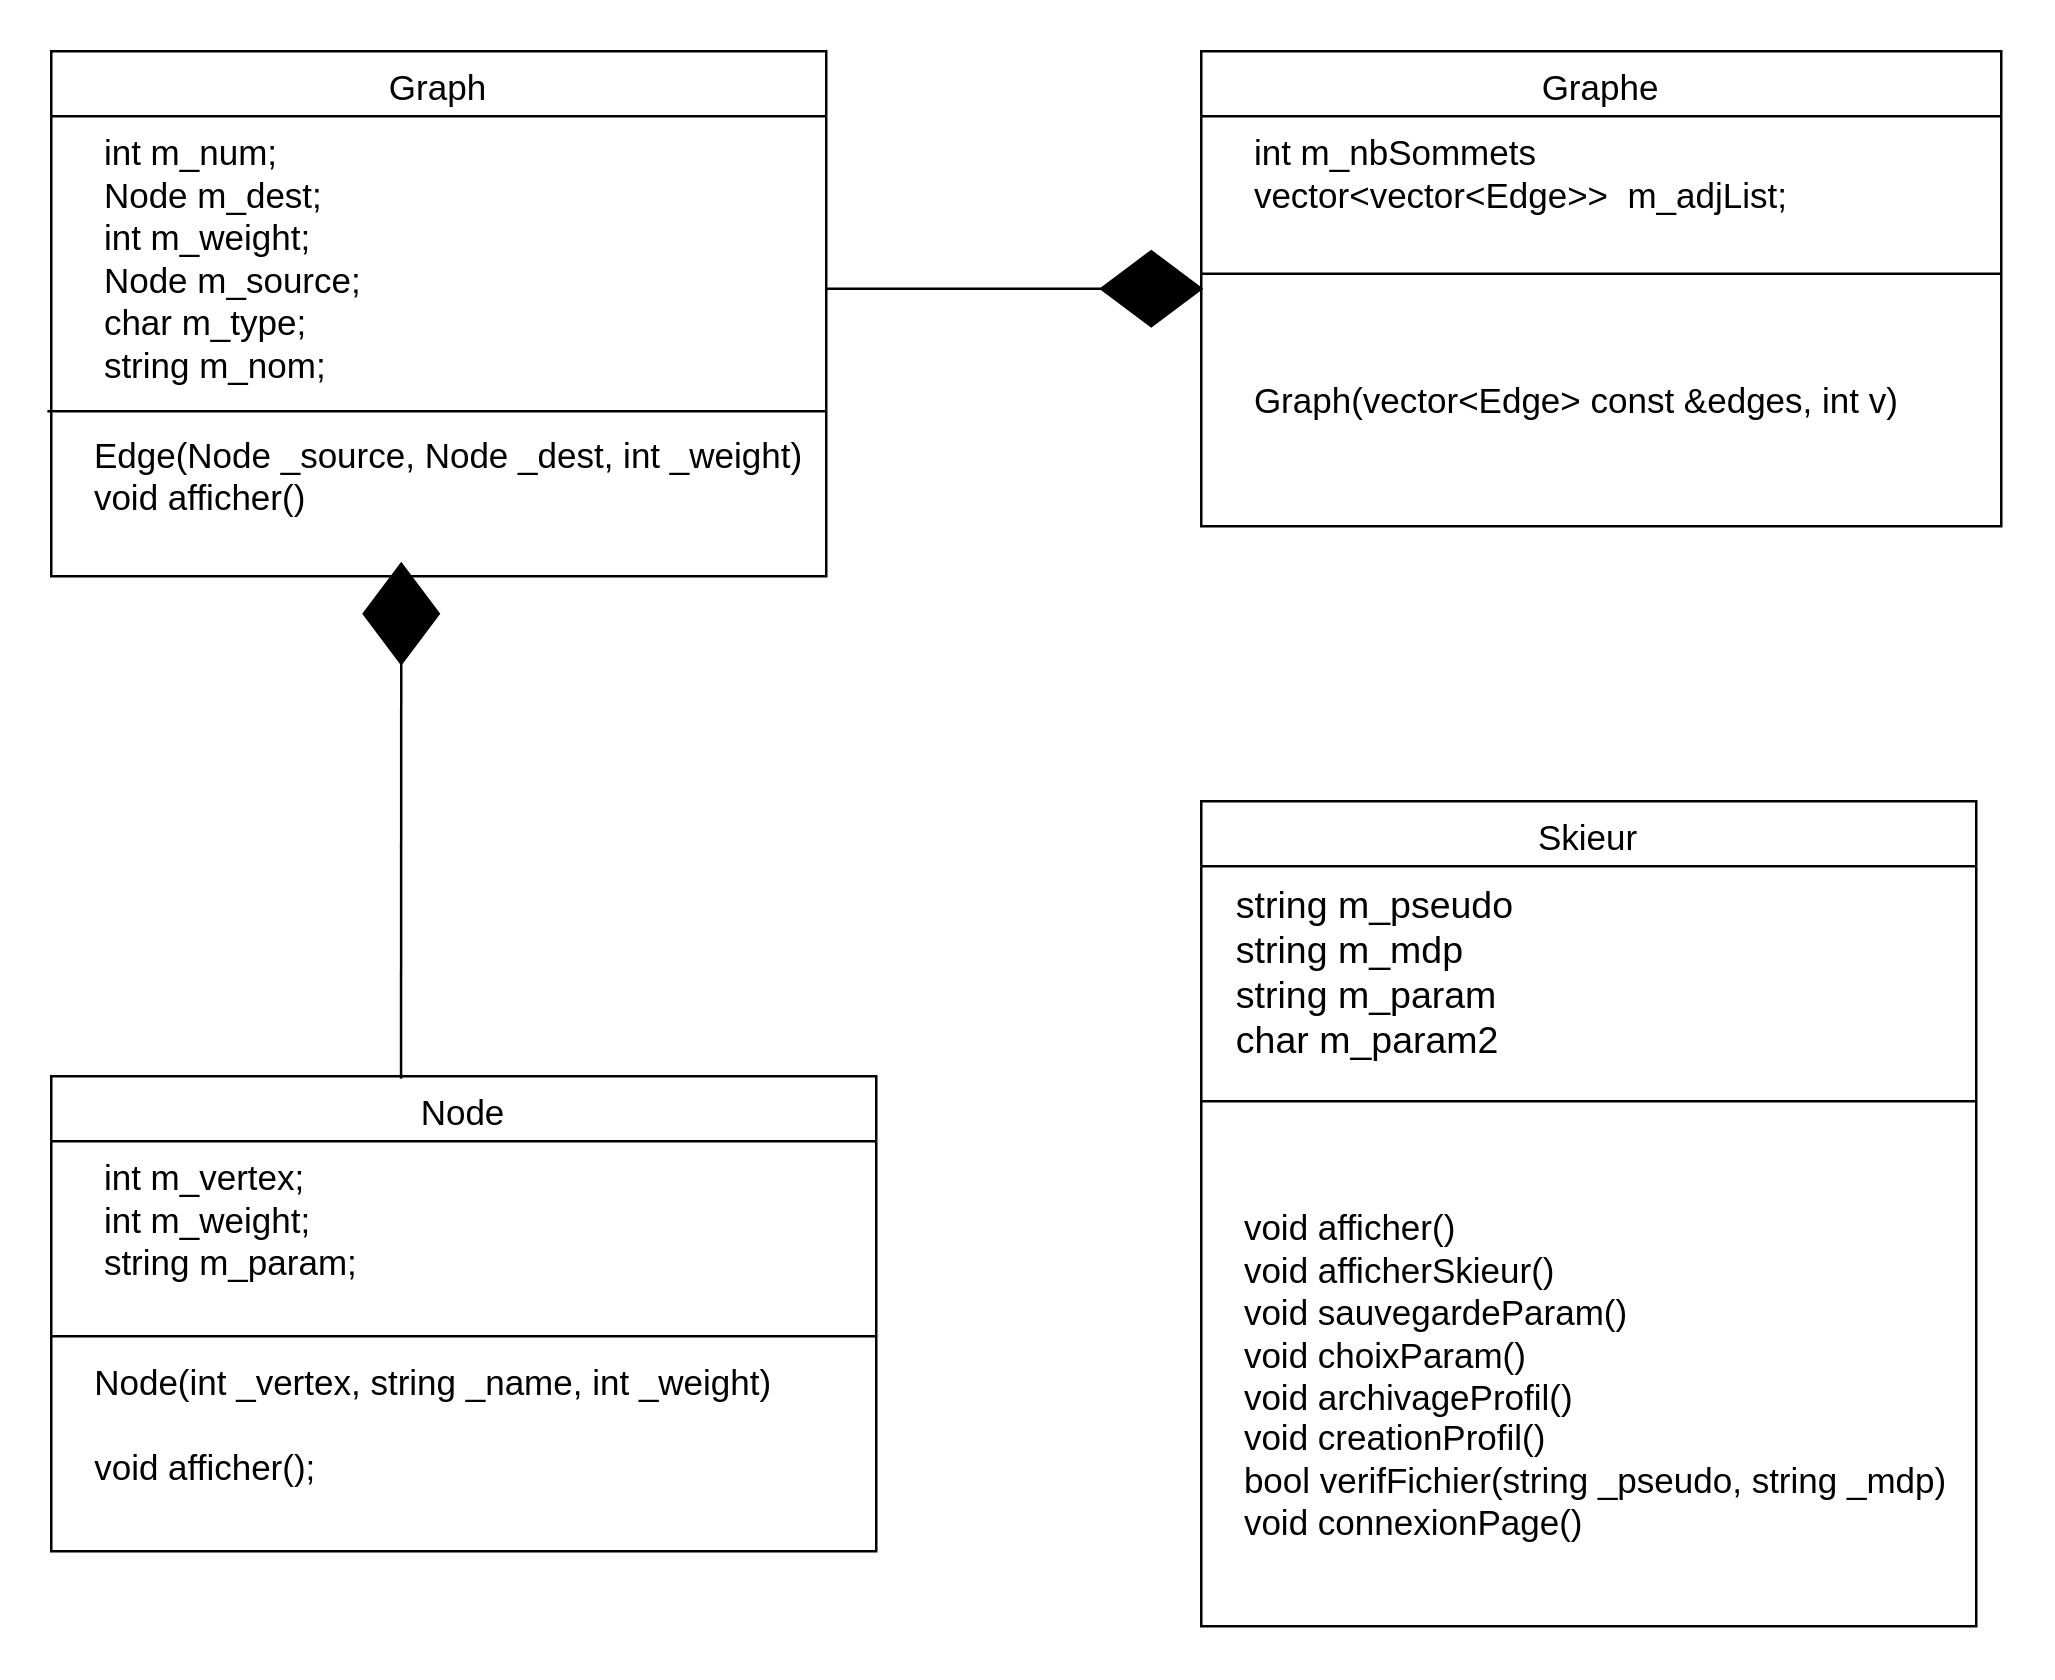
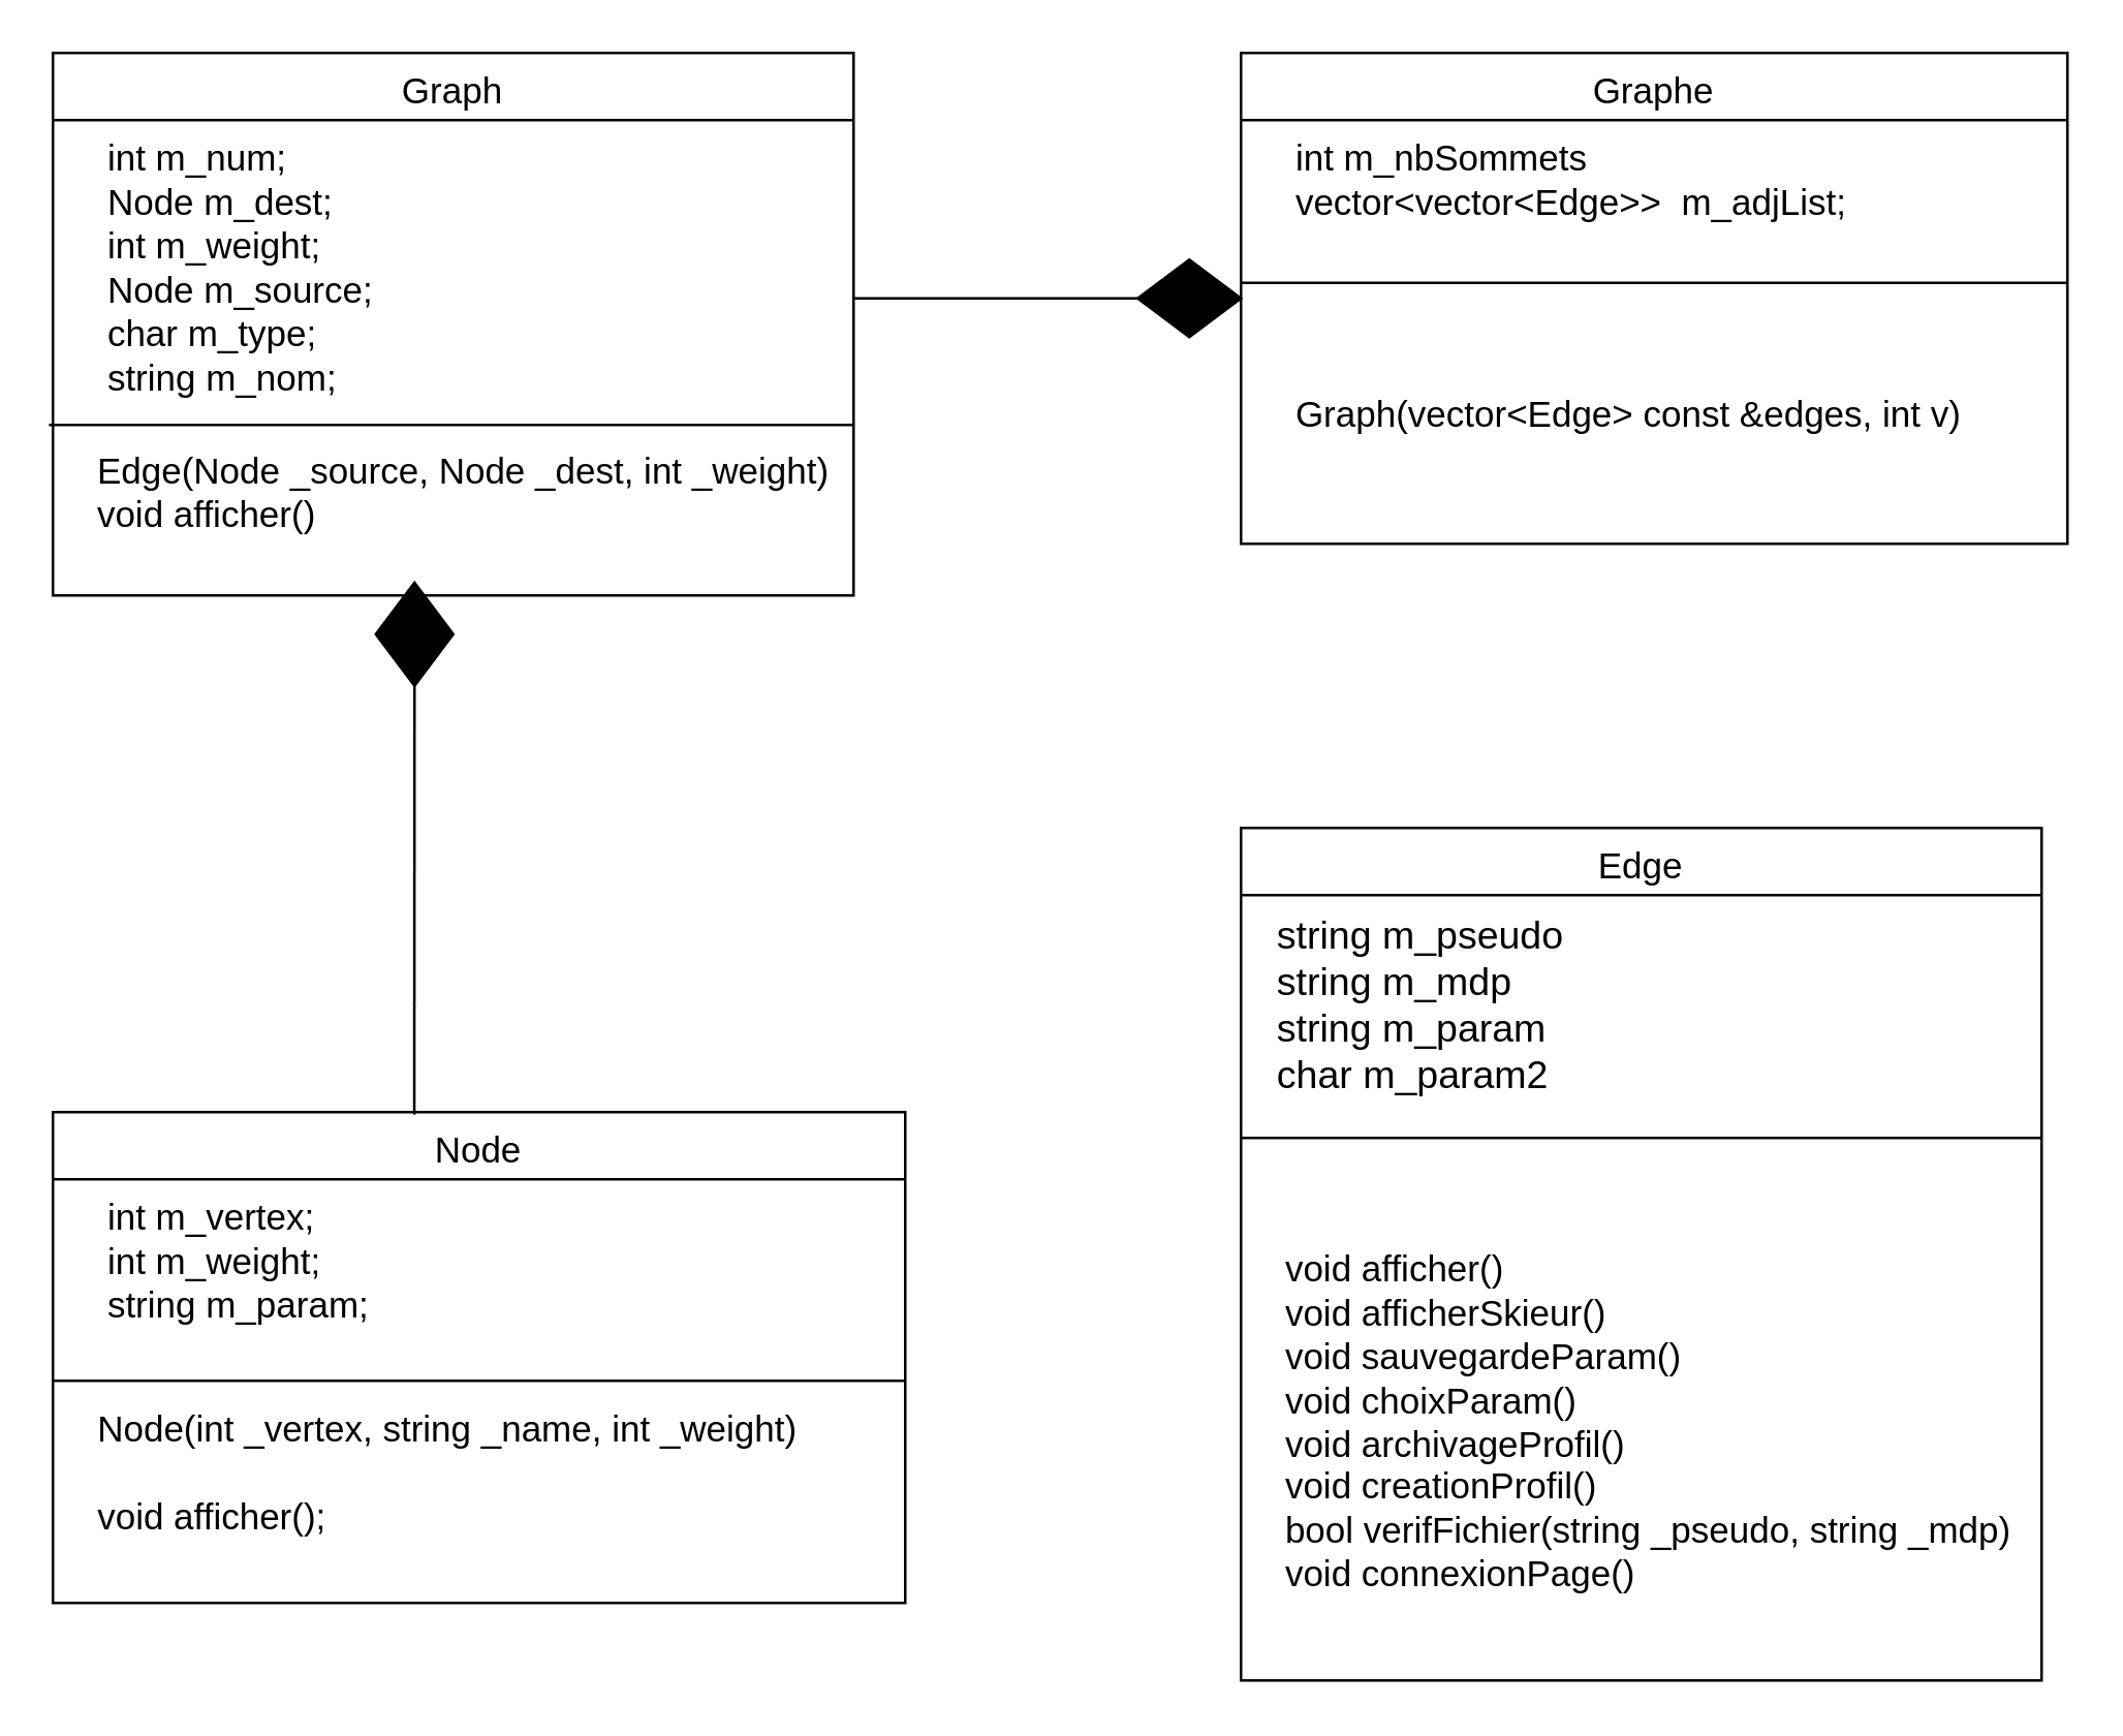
  <mxCell id="0" />
  <mxCell id="1" parent="0" />
  <mxCell id="2" value="Graph" style="swimlane;fontStyle=0;align=center;verticalAlign=top;childLayout=stackLayout;horizontal=1;startSize=26;horizontalStack=0;resizeParent=1;resizeLast=0;collapsible=1;marginBottom=0;rounded=0;shadow=0;strokeWidth=1;textDirection=ltr;fontSize=14;" parent="1" vertex="1"><mxGeometry x="20" y="20" width="310" height="210" as="geometry"><mxRectangle x="230" y="140" width="160" height="26" as="alternateBounds" /></mxGeometry></mxCell>
  <mxCell id="3" value="    int m_num;&#10;    Node m_dest;&#10;    int m_weight;&#10;    Node m_source;&#10;    char m_type;&#10;    string m_nom;&#10;" style="text;align=left;verticalAlign=top;spacingLeft=4;spacingRight=4;overflow=hidden;rotatable=0;points=[[0,0.5],[1,0.5]];portConstraint=eastwest;fontSize=14;" parent="2" vertex="1"><mxGeometry y="26" width="310" height="114" as="geometry" /></mxCell>
  <mxCell id="4" value="" style="endArrow=none;html=1;fontSize=14;exitX=-0.005;exitY=1.035;exitDx=0;exitDy=0;exitPerimeter=0;entryX=1;entryY=1.035;entryDx=0;entryDy=0;entryPerimeter=0;" edge="1" parent="2" source="3" target="3"><mxGeometry width="50" height="50" relative="1" as="geometry"><mxPoint x="140" y="220" as="sourcePoint" /><mxPoint x="190" y="170" as="targetPoint" /></mxGeometry></mxCell>
  <mxCell id="5" value="&amp;nbsp; &amp;nbsp; Edge(Node _source, Node _dest, int _weight) &lt;br&gt;&amp;nbsp; &amp;nbsp; void afficher()" style="text;html=1;strokeColor=none;fillColor=none;align=left;verticalAlign=middle;whiteSpace=wrap;rounded=0;fontSize=14;" vertex="1" parent="2"><mxGeometry y="140" width="310" height="60" as="geometry" /></mxCell>
  <mxCell id="6" value="Node" style="swimlane;fontStyle=0;align=center;verticalAlign=top;childLayout=stackLayout;horizontal=1;startSize=26;horizontalStack=0;resizeParent=1;resizeLast=0;collapsible=1;marginBottom=0;rounded=0;shadow=0;strokeWidth=1;fontSize=14;" parent="1" vertex="1"><mxGeometry x="20" y="430" width="330" height="190" as="geometry"><mxRectangle x="130" y="380" width="160" height="26" as="alternateBounds" /></mxGeometry></mxCell>
  <mxCell id="7" value="    int m_vertex;&#10;    int m_weight;&#10;    string m_param;" style="text;align=left;verticalAlign=top;spacingLeft=4;spacingRight=4;overflow=hidden;rotatable=0;points=[[0,0.5],[1,0.5]];portConstraint=eastwest;fontSize=14;" parent="6" vertex="1"><mxGeometry y="26" width="330" height="74" as="geometry" /></mxCell>
  <mxCell id="8" value="" style="line;html=1;strokeWidth=1;align=left;verticalAlign=middle;spacingTop=-1;spacingLeft=3;spacingRight=3;rotatable=0;labelPosition=right;points=[];portConstraint=eastwest;" parent="6" vertex="1"><mxGeometry y="100" width="330" height="8" as="geometry" /></mxCell>
  <mxCell id="9" value="   Node(int _vertex, string _name, int _weight)&#10;   &#10;   void afficher();" style="text;align=left;verticalAlign=top;spacingLeft=4;spacingRight=4;overflow=hidden;rotatable=0;points=[[0,0.5],[1,0.5]];portConstraint=eastwest;fontStyle=0;fontSize=14;" parent="6" vertex="1"><mxGeometry y="108" width="330" height="72" as="geometry" /></mxCell>
- <mxCell id="10" value="Skieur" style="swimlane;fontStyle=0;align=center;verticalAlign=top;childLayout=stackLayout;horizontal=1;startSize=26;horizontalStack=0;resizeParent=1;resizeLast=0;collapsible=1;marginBottom=0;rounded=0;shadow=0;strokeWidth=1;fontSize=14;" parent="1" vertex="1"><mxGeometry x="480" y="320" width="310" height="330" as="geometry"><mxRectangle x="340" y="380" width="170" height="26" as="alternateBounds" /></mxGeometry></mxCell>
+ <mxCell id="10" value="Edge" style="swimlane;fontStyle=0;align=center;verticalAlign=top;childLayout=stackLayout;horizontal=1;startSize=26;horizontalStack=0;resizeParent=1;resizeLast=0;collapsible=1;marginBottom=0;rounded=0;shadow=0;strokeWidth=1;fontSize=14;" parent="1" vertex="1"><mxGeometry x="480" y="320" width="310" height="330" as="geometry"><mxRectangle x="340" y="380" width="170" height="26" as="alternateBounds" /></mxGeometry></mxCell>
  <mxCell id="11" value="  string m_pseudo&#10;  string m_mdp&#10;  string m_param&#10;  char m_param2 " style="text;align=left;verticalAlign=top;spacingLeft=4;spacingRight=4;overflow=hidden;rotatable=0;points=[[0,0.5],[1,0.5]];portConstraint=eastwest;fontSize=15;" parent="10" vertex="1"><mxGeometry y="26" width="310" height="84" as="geometry" /></mxCell>
  <mxCell id="12" value="" style="line;html=1;strokeWidth=1;align=left;verticalAlign=middle;spacingTop=-1;spacingLeft=3;spacingRight=3;rotatable=0;labelPosition=right;points=[];portConstraint=eastwest;" parent="10" vertex="1"><mxGeometry y="110" width="310" height="20" as="geometry" /></mxCell>
  <mxCell id="13" value="&amp;nbsp; &amp;nbsp; void afficher()&lt;br&gt;&amp;nbsp; &amp;nbsp; void afficherSkieur()&lt;br&gt;&amp;nbsp; &amp;nbsp; void sauvegardeParam()&lt;br&gt;&amp;nbsp; &amp;nbsp; void choixParam()&lt;br&gt;&amp;nbsp; &amp;nbsp; void archivageProfil()&lt;br&gt;&amp;nbsp; &amp;nbsp; void creationProfil()&lt;br&gt;&amp;nbsp; &amp;nbsp; bool verifFichier(string _pseudo, string _mdp)&amp;nbsp;&lt;br&gt;&amp;nbsp; &amp;nbsp; void connexionPage()" style="text;html=1;strokeColor=none;fillColor=none;align=left;verticalAlign=middle;whiteSpace=wrap;rounded=0;fontSize=14;" vertex="1" parent="10"><mxGeometry y="130" width="310" height="200" as="geometry" /></mxCell>
  <mxCell id="14" value="Graphe" style="swimlane;fontStyle=0;align=center;verticalAlign=top;childLayout=stackLayout;horizontal=1;startSize=26;horizontalStack=0;resizeParent=1;resizeLast=0;collapsible=1;marginBottom=0;rounded=0;shadow=0;strokeWidth=1;fontSize=14;" parent="1" vertex="1"><mxGeometry x="480" y="20" width="320" height="190" as="geometry"><mxRectangle x="550" y="140" width="160" height="26" as="alternateBounds" /></mxGeometry></mxCell>
  <mxCell id="15" value="    int m_nbSommets&#10;    vector&lt;vector&lt;Edge&gt;&gt;  m_adjList;" style="text;align=left;verticalAlign=top;spacingLeft=4;spacingRight=4;overflow=hidden;rotatable=0;points=[[0,0.5],[1,0.5]];portConstraint=eastwest;fontSize=14;" parent="14" vertex="1"><mxGeometry y="26" width="320" height="44" as="geometry" /></mxCell>
  <mxCell id="16" value="" style="line;html=1;strokeWidth=1;align=left;verticalAlign=middle;spacingTop=-1;spacingLeft=3;spacingRight=3;rotatable=0;labelPosition=right;points=[];portConstraint=eastwest;" parent="14" vertex="1"><mxGeometry y="70" width="320" height="38" as="geometry" /></mxCell>
  <mxCell id="17" value="   &#10;    Graph(vector&lt;Edge&gt; const &amp;edges, int v)" style="text;align=left;verticalAlign=top;spacingLeft=4;spacingRight=4;overflow=hidden;rotatable=0;points=[[0,0.5],[1,0.5]];portConstraint=eastwest;fontSize=14;" parent="14" vertex="1"><mxGeometry y="108" width="320" height="82" as="geometry" /></mxCell>
  <mxCell id="18" value="" style="rhombus;whiteSpace=wrap;html=1;fontSize=14;align=left;labelBackgroundColor=#ffffff;fillColor=#000000;" vertex="1" parent="1"><mxGeometry x="440" y="100" width="40" height="30" as="geometry" /></mxCell>
  <mxCell id="19" value="" style="rhombus;whiteSpace=wrap;html=1;fontSize=14;align=left;labelBackgroundColor=#ffffff;fillColor=#000000;rotation=90;" vertex="1" parent="1"><mxGeometry x="140" y="230" width="40" height="30" as="geometry" /></mxCell>
  <mxCell id="20" value="" style="endArrow=none;html=1;fontSize=14;fontColor=#000000;exitX=0.424;exitY=0.005;exitDx=0;exitDy=0;exitPerimeter=0;" edge="1" parent="1" source="6"><mxGeometry width="50" height="50" relative="1" as="geometry"><mxPoint x="110" y="310" as="sourcePoint" /><mxPoint x="160" y="260" as="targetPoint" /></mxGeometry></mxCell>
  <mxCell id="21" value="" style="endArrow=none;html=1;fontSize=14;fontColor=#000000;entryX=0;entryY=0.5;entryDx=0;entryDy=0;" edge="1" parent="1" target="18"><mxGeometry width="50" height="50" relative="1" as="geometry"><mxPoint x="330" y="115" as="sourcePoint" /><mxPoint x="450" y="100" as="targetPoint" /></mxGeometry></mxCell>
